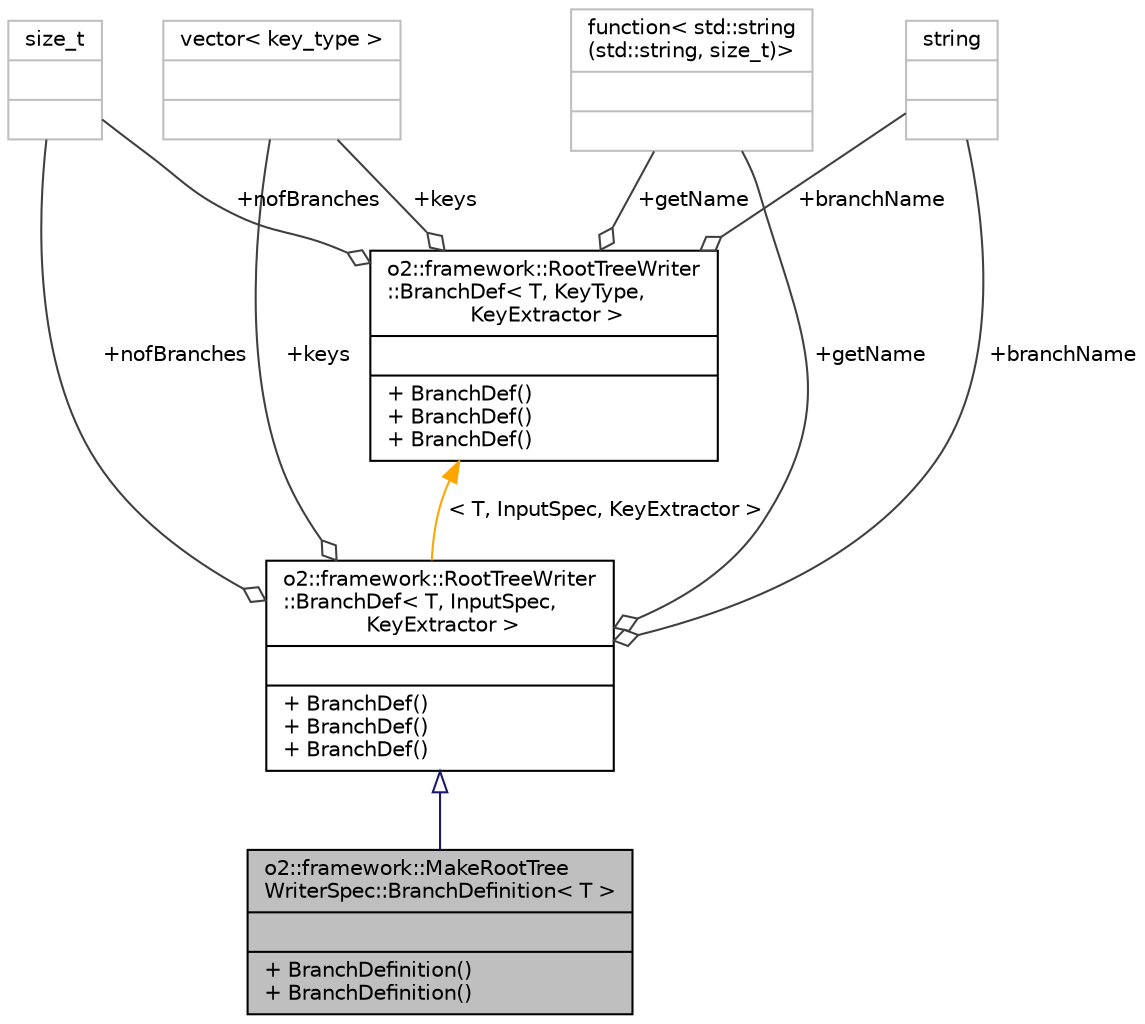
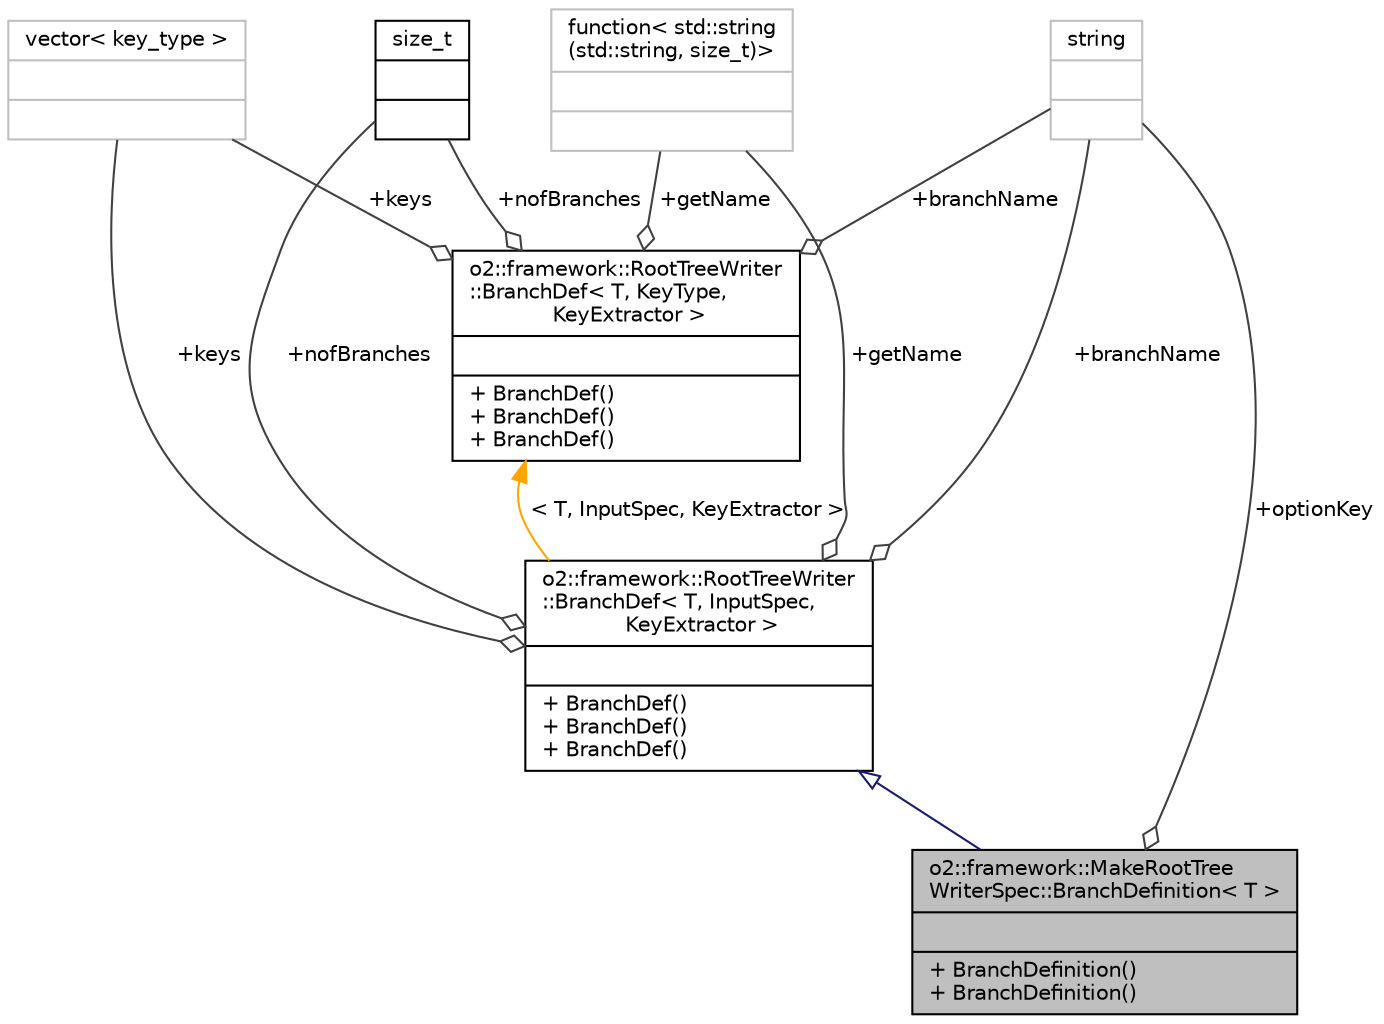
  digraph {
    fontname="DejaVu Sans"
    node [color=black fontname="DejaVu Sans" fontsize=10 shape=record]
    edge [color=grey25 fontname="DejaVu Sans" fontsize=10 labelfontname=Helvetica labelfontsize=10 style=solid arrowhead=odiamond]
    n1 [fillcolor=grey75 fontcolor=black height=0.2 label="{o2::framework::MakeRootTree\lWriterSpec::BranchDefinition\< T \>\n||+ BranchDefinition()\l+ BranchDefinition()\l}" style=filled width=0.4]
    n2 [height=0.2 label="{o2::framework::RootTreeWriter\l::BranchDef\< T, InputSpec,\l KeyExtractor \>\n||+ BranchDef()\l+ BranchDef()\l+ BranchDef()\l}" width=0.4]
    n3 [color=grey75 height=0.2 label="{vector\< key_type \>\n||}" width=0.4]
    n4 [height=0.2 label="{o2::framework::RootTreeWriter\l::BranchDef\< T, KeyType,\l KeyExtractor \>\n||+ BranchDef()\l+ BranchDef()\l+ BranchDef()\l}" width=0.4]
-   n5 [color=grey75 height=0.2 label="{size_t\n||}" width=0.4]
+   n5 [height=0.2 label="{size_t\n||}" width=0.4]
    n6 [color=grey75 height=0.2 label="{string\n||}" width=0.4]
    n7 [color=grey75 height=0.2 label="{function\< std::string\l(std::string, size_t)\>\n||}" width=0.4]
    n2 -> n1 [arrowtail=onormal color=midnightblue dir=back arrowhead=""]
    n3 -> n2 [label=" +keys"]
    n3 -> n4 [label=" +keys"]
    n4 -> n2 [color=orange dir=back label=" \< T, InputSpec, KeyExtractor \>" arrowhead=""]
    n5 -> n2 [label=" +nofBranches"]
    n5 -> n4 [label=" +nofBranches"]
+   n6 -> n1 [label=" +optionKey"]
    n6 -> n2 [label=" +branchName"]
    n6 -> n4 [label=" +branchName"]
    n7 -> n2 [label=" +getName"]
    n7 -> n4 [label=" +getName"]
  }
